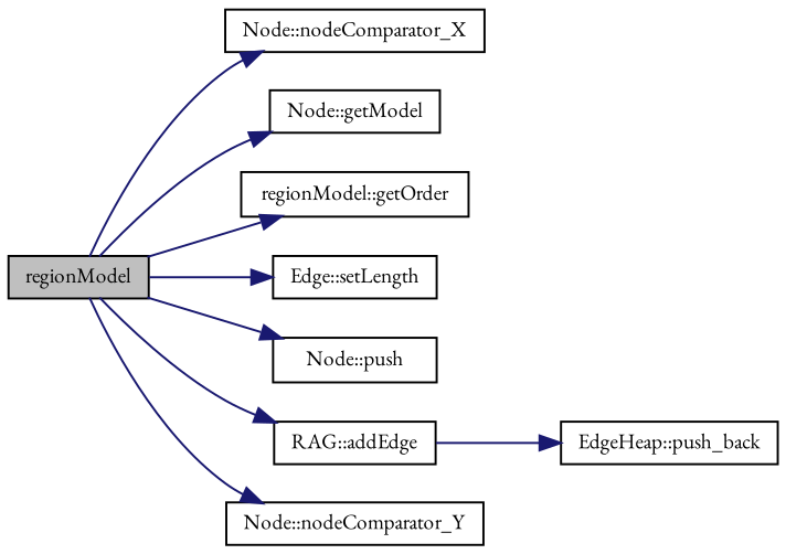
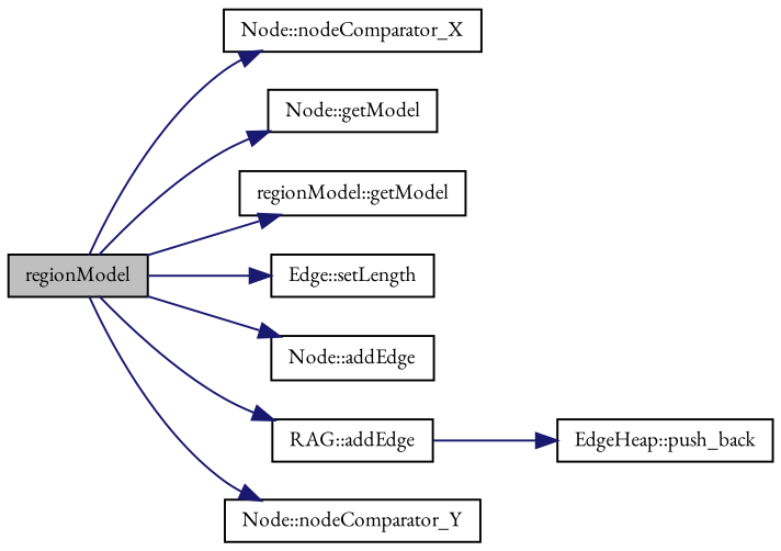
  digraph {
    fontname="EB Garamond"
    rankdir=LR
    node [color=black fillcolor=white fontname="EB Garamond" fontsize=10 shape=record style=filled]
    edge [color=midnightblue fontname="EB Garamond" fontsize=10 labelfontname=Helvetica labelfontsize=10 style=solid]
    n1 [fillcolor=grey75 fontcolor=black height=0.2 label=regionModel width=0.4]
    n2 [height=0.2 label="Node::nodeComparator_X" width=0.4]
    n3 [height=0.2 label="Node::getModel" width=0.4]
-   n4 [height=0.2 label="regionModel::getOrder" width=0.4]
+   n4 [height=0.2 label="regionModel::getModel" width=0.4]
    n5 [height=0.2 label="Edge::setLength" width=0.4]
-   n6 [height=0.2 label="Node::push" width=0.4]
+   n6 [height=0.2 label="Node::addEdge" width=0.4]
    n7 [height=0.2 label="RAG::addEdge" width=0.4]
    n8 [height=0.2 label="Node::nodeComparator_Y" width=0.4]
    n9 [height=0.2 label="EdgeHeap::push_back" width=0.4]
    n1 -> n2
    n1 -> n3
    n1 -> n4
    n1 -> n5
    n1 -> n6
    n1 -> n7
    n1 -> n8
    n7 -> n9
  }
